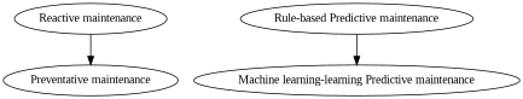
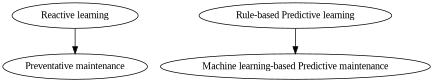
  digraph {
    fontname="Liberation Serif"
    node [fontname="Liberation Serif"]
    edge [fontname="Liberation Serif"]
-   n1 [label="Reactive maintenance"]
+   n1 [label="Reactive learning"]
    n2 [label="Preventative maintenance"]
-   n3 [label="Rule-based Predictive maintenance"]
-   n4 [label="Machine learning-learning Predictive maintenance"]
+   n3 [label="Rule-based Predictive learning"]
+   n4 [label="Machine learning-based Predictive maintenance"]
    n1 -> n2
    n3 -> n4
  }
